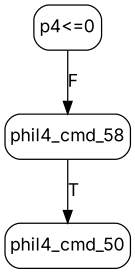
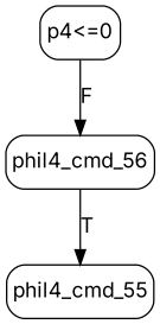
  digraph {
    fontname=Inter
    node [fontname=Inter margin="0.05,0.05" shape=box style=rounded]
    edge [fontname=Inter]
-   n1 [label=phil4_cmd_50]
-   n2 [label=phil4_cmd_58]
+   n1 [label=phil4_cmd_55]
+   n2 [label=phil4_cmd_56]
    n3 [label="p4<=0"]
    n2 -> n1 [label=T]
    n3 -> n2 [label=F]
  }
